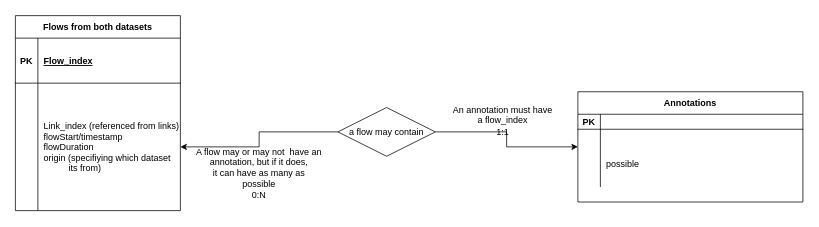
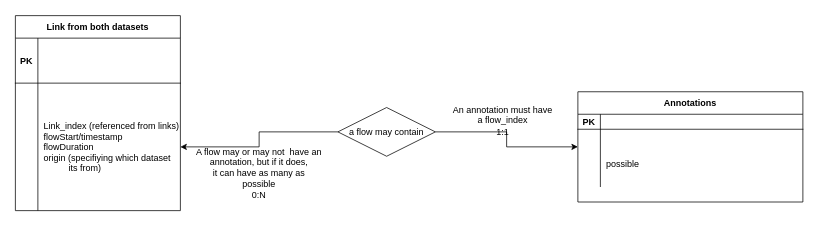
  <mxCell id="0" />
  <mxCell id="1" parent="0" />
- <mxCell id="2" value="Flows from both datasets" style="shape=table;startSize=30;container=1;collapsible=1;childLayout=tableLayout;fixedRows=1;rowLines=0;fontStyle=1;align=center;resizeLast=1;" parent="1" vertex="1"><mxGeometry x="20" y="20" width="220" height="260" as="geometry" /></mxCell>
+ <mxCell id="2" value="Link from both datasets" style="shape=table;startSize=30;container=1;collapsible=1;childLayout=tableLayout;fixedRows=1;rowLines=0;fontStyle=1;align=center;resizeLast=1;" parent="1" vertex="1"><mxGeometry x="20" y="20" width="220" height="260" as="geometry" /></mxCell>
  <mxCell id="3" value="" style="shape=partialRectangle;collapsible=0;dropTarget=0;pointerEvents=0;fillColor=none;points=[[0,0.5],[1,0.5]];portConstraint=eastwest;top=0;left=0;right=0;bottom=1;" parent="2" vertex="1"><mxGeometry y="30" width="220" height="60" as="geometry" /></mxCell>
  <mxCell id="4" value="PK" style="shape=partialRectangle;overflow=hidden;connectable=0;fillColor=none;top=0;left=0;bottom=0;right=0;fontStyle=1;" parent="3" vertex="1"><mxGeometry width="30" height="60" as="geometry" /></mxCell>
- <mxCell id="5" value="Flow_index" style="shape=partialRectangle;overflow=hidden;connectable=0;fillColor=none;top=0;left=0;bottom=0;right=0;align=left;spacingLeft=6;fontStyle=5;" parent="3" vertex="1"><mxGeometry x="30" width="190" height="60" as="geometry" /></mxCell>
  <mxCell id="6" value="" style="shape=partialRectangle;collapsible=0;dropTarget=0;pointerEvents=0;fillColor=none;points=[[0,0.5],[1,0.5]];portConstraint=eastwest;top=0;left=0;right=0;bottom=0;" parent="2" vertex="1"><mxGeometry y="90" width="220" height="170" as="geometry" /></mxCell>
  <mxCell id="7" value="" style="shape=partialRectangle;overflow=hidden;connectable=0;fillColor=none;top=0;left=0;bottom=0;right=0;" parent="6" vertex="1"><mxGeometry width="30" height="170" as="geometry" /></mxCell>
  <mxCell id="8" value="Link_index (referenced from links)&#10;flowStart/timestamp&#10;flowDuration&#10;origin (specifiying which dataset &#10;          its from)" style="shape=partialRectangle;overflow=hidden;connectable=0;fillColor=none;top=0;left=0;bottom=0;right=0;align=left;spacingLeft=6;" parent="6" vertex="1"><mxGeometry x="30" width="190" height="170" as="geometry" /></mxCell>
  <mxCell id="9" style="edgeStyle=orthogonalEdgeStyle;rounded=0;orthogonalLoop=1;jettySize=auto;html=1;entryX=1;entryY=0.5;entryDx=0;entryDy=0;fontSize=12;" parent="1" source="11" target="6" edge="1"><mxGeometry relative="1" as="geometry" /></mxCell>
  <mxCell id="10" style="edgeStyle=orthogonalEdgeStyle;rounded=0;orthogonalLoop=1;jettySize=auto;html=1;entryX=0;entryY=0.305;entryDx=0;entryDy=0;entryPerimeter=0;fontSize=12;" parent="1" source="11" target="16" edge="1"><mxGeometry relative="1" as="geometry" /></mxCell>
  <mxCell id="11" value="a flow may contain" style="rhombus;whiteSpace=wrap;html=1;" parent="1" vertex="1"><mxGeometry x="450" y="142.5" width="130" height="65" as="geometry" /></mxCell>
  <mxCell id="12" value="A flow may or may not&amp;nbsp; have an annotation, but if it does,&lt;br&gt;it can have as many as possible&lt;br&gt;0:N" style="text;html=1;strokeColor=none;fillColor=none;align=center;verticalAlign=middle;whiteSpace=wrap;rounded=0;fontSize=12;" parent="1" vertex="1"><mxGeometry x="260" y="220" width="170" height="20" as="geometry" /></mxCell>
  <mxCell id="13" value="Annotations" style="shape=table;startSize=30;container=1;collapsible=1;childLayout=tableLayout;fixedRows=1;rowLines=0;fontStyle=1;align=center;resizeLast=1;" parent="1" vertex="1"><mxGeometry x="770" y="121.5" width="300" height="147" as="geometry" /></mxCell>
  <mxCell id="14" value="" style="shape=partialRectangle;collapsible=0;dropTarget=0;pointerEvents=0;fillColor=none;points=[[0,0.5],[1,0.5]];portConstraint=eastwest;top=0;left=0;right=0;bottom=1;" parent="13" vertex="1"><mxGeometry y="30" width="300" height="20" as="geometry" /></mxCell>
  <mxCell id="15" value="PK" style="shape=partialRectangle;overflow=hidden;connectable=0;fillColor=none;top=0;left=0;bottom=0;right=0;fontStyle=1;" parent="14" vertex="1"><mxGeometry width="30" height="20" as="geometry" /></mxCell>
  <mxCell id="16" value="" style="shape=partialRectangle;collapsible=0;dropTarget=0;pointerEvents=0;fillColor=none;points=[[0,0.5],[1,0.5]];portConstraint=eastwest;top=0;left=0;right=0;bottom=0;" parent="13" vertex="1"><mxGeometry y="50" width="300" height="77" as="geometry" /></mxCell>
  <mxCell id="17" value="" style="shape=partialRectangle;overflow=hidden;connectable=0;fillColor=none;top=0;left=0;bottom=0;right=0;" parent="16" vertex="1"><mxGeometry width="30" height="77" as="geometry" /></mxCell>
  <mxCell id="18" value="&#10;possible" style="shape=partialRectangle;overflow=hidden;connectable=0;fillColor=none;top=0;left=0;bottom=0;right=0;align=left;spacingLeft=6;" parent="16" vertex="1"><mxGeometry x="30" width="270" height="77" as="geometry" /></mxCell>
  <mxCell id="19" value="An annotation must have a flow_index&lt;br&gt;1:1" style="text;html=1;strokeColor=none;fillColor=none;align=center;verticalAlign=middle;whiteSpace=wrap;rounded=0;fontSize=12;" parent="1" vertex="1"><mxGeometry x="600" y="150" width="140" height="20" as="geometry" /></mxCell>
